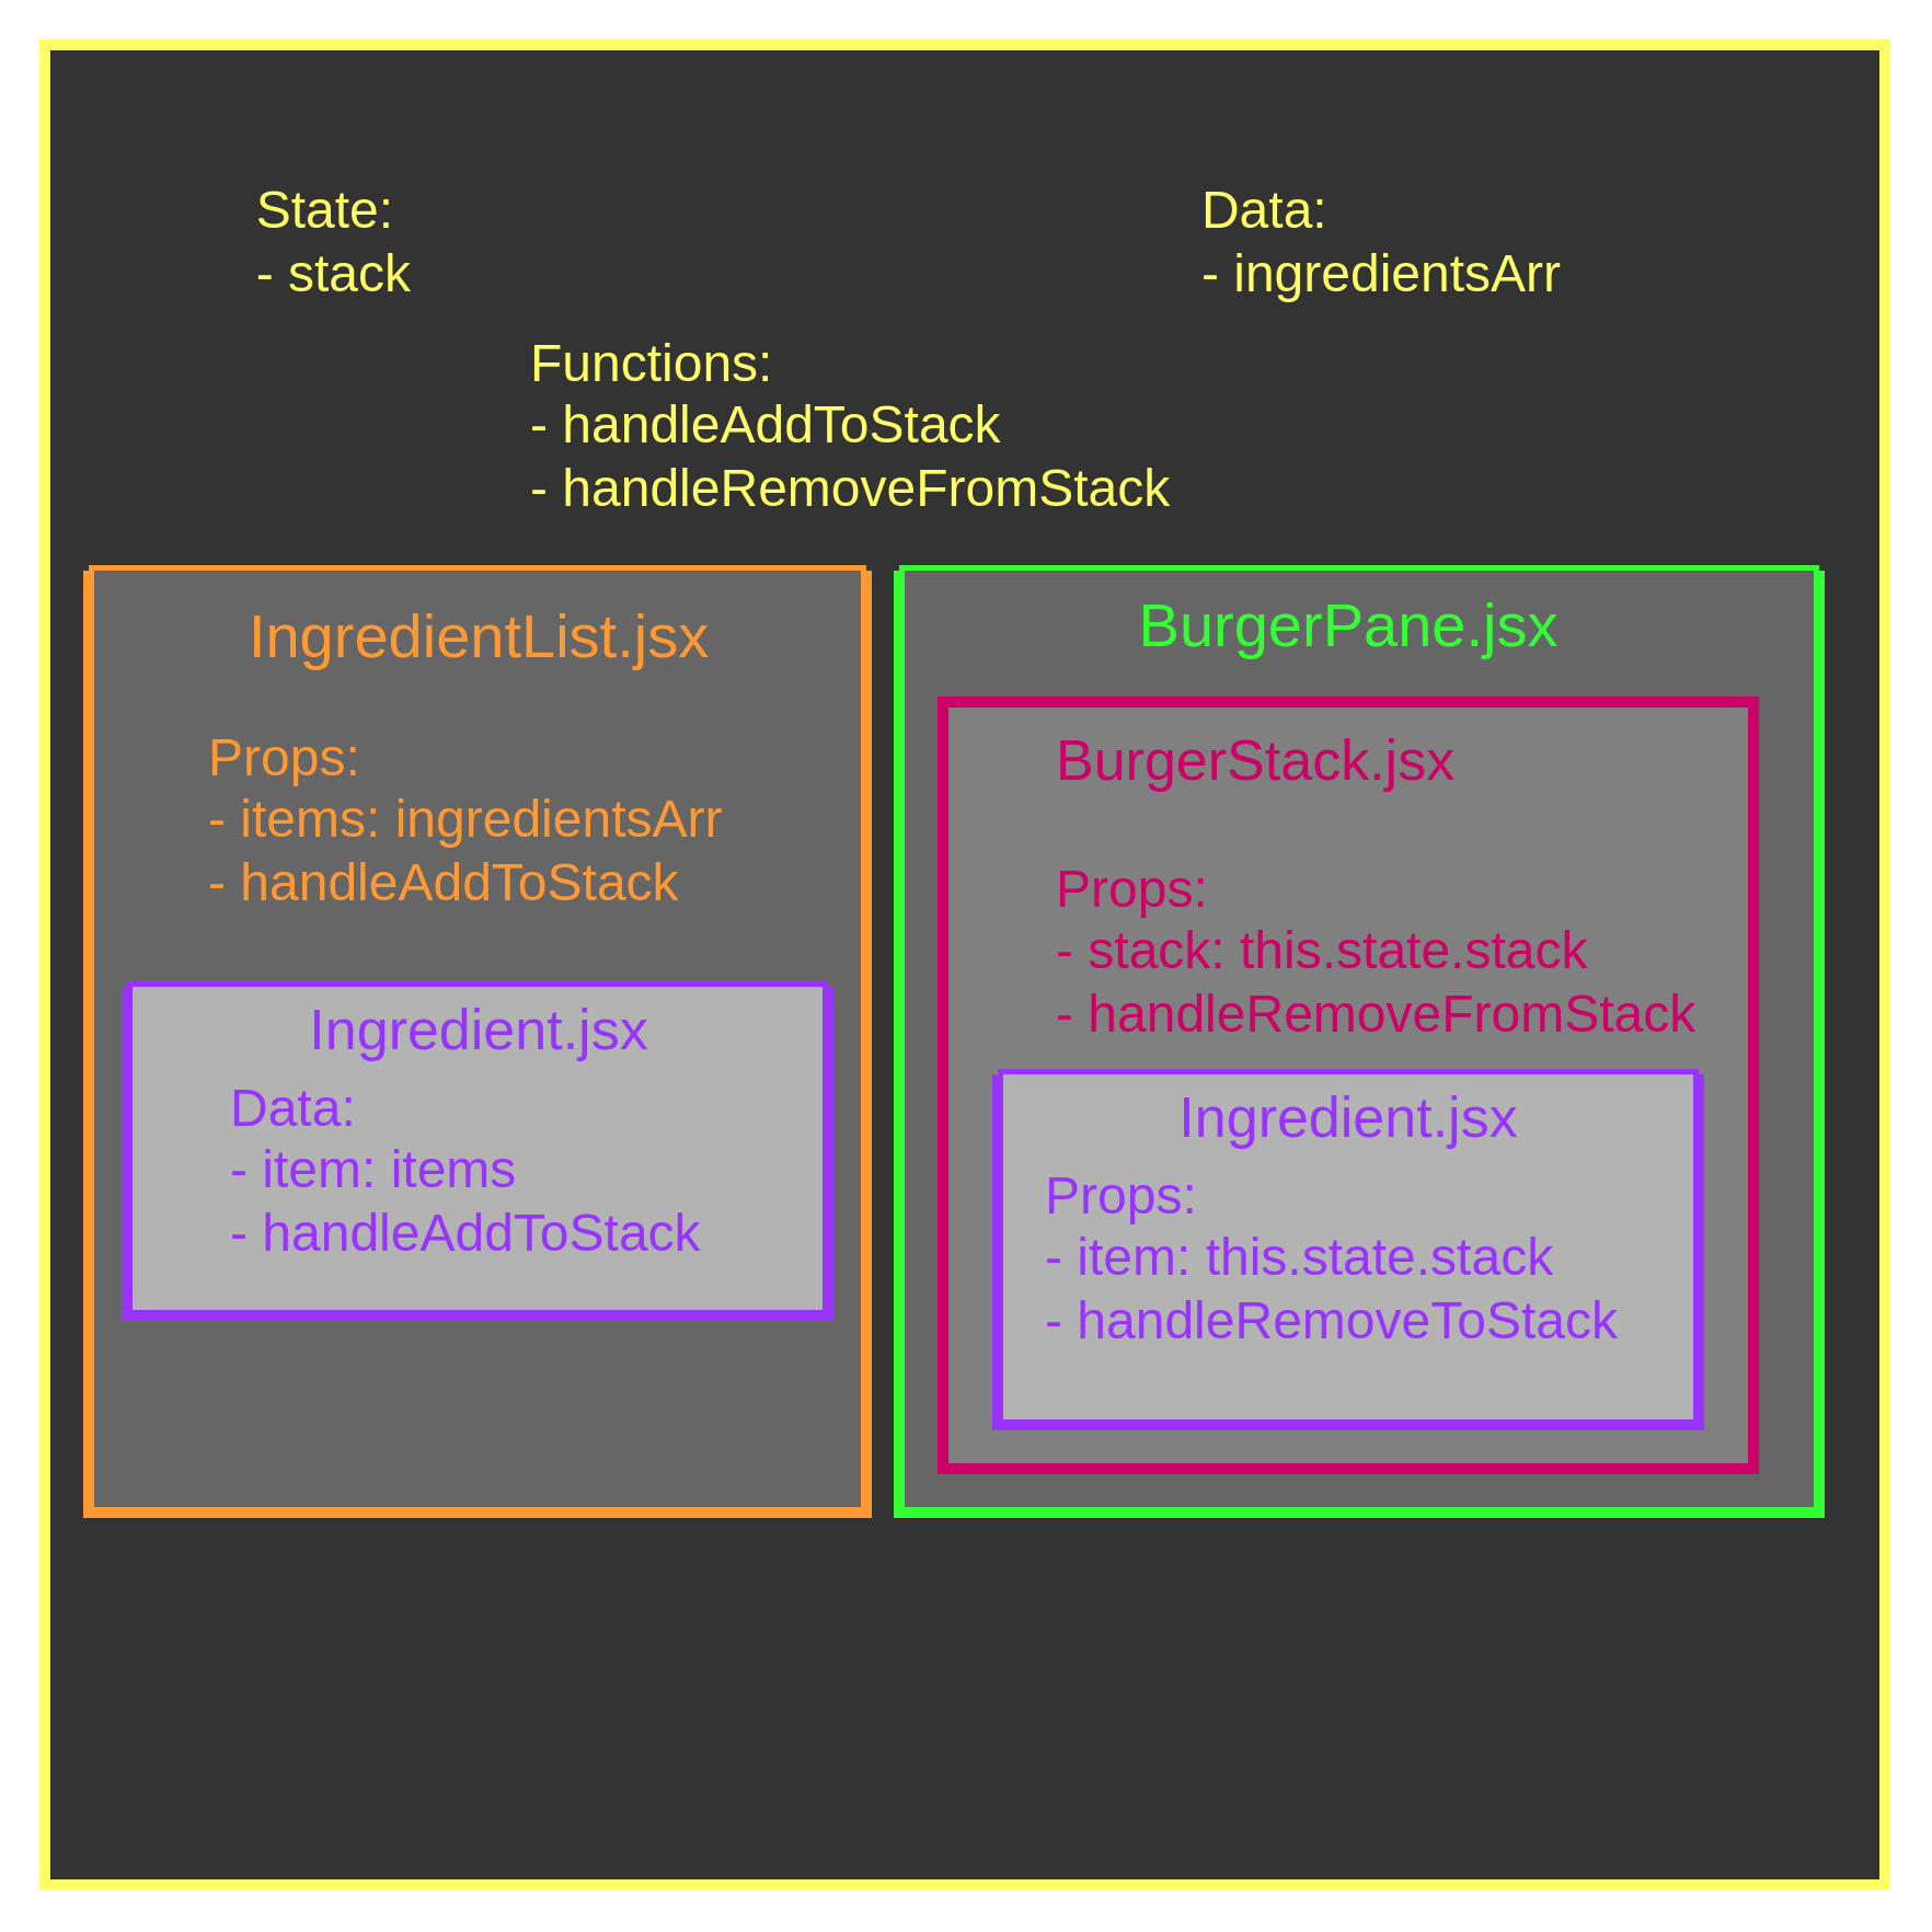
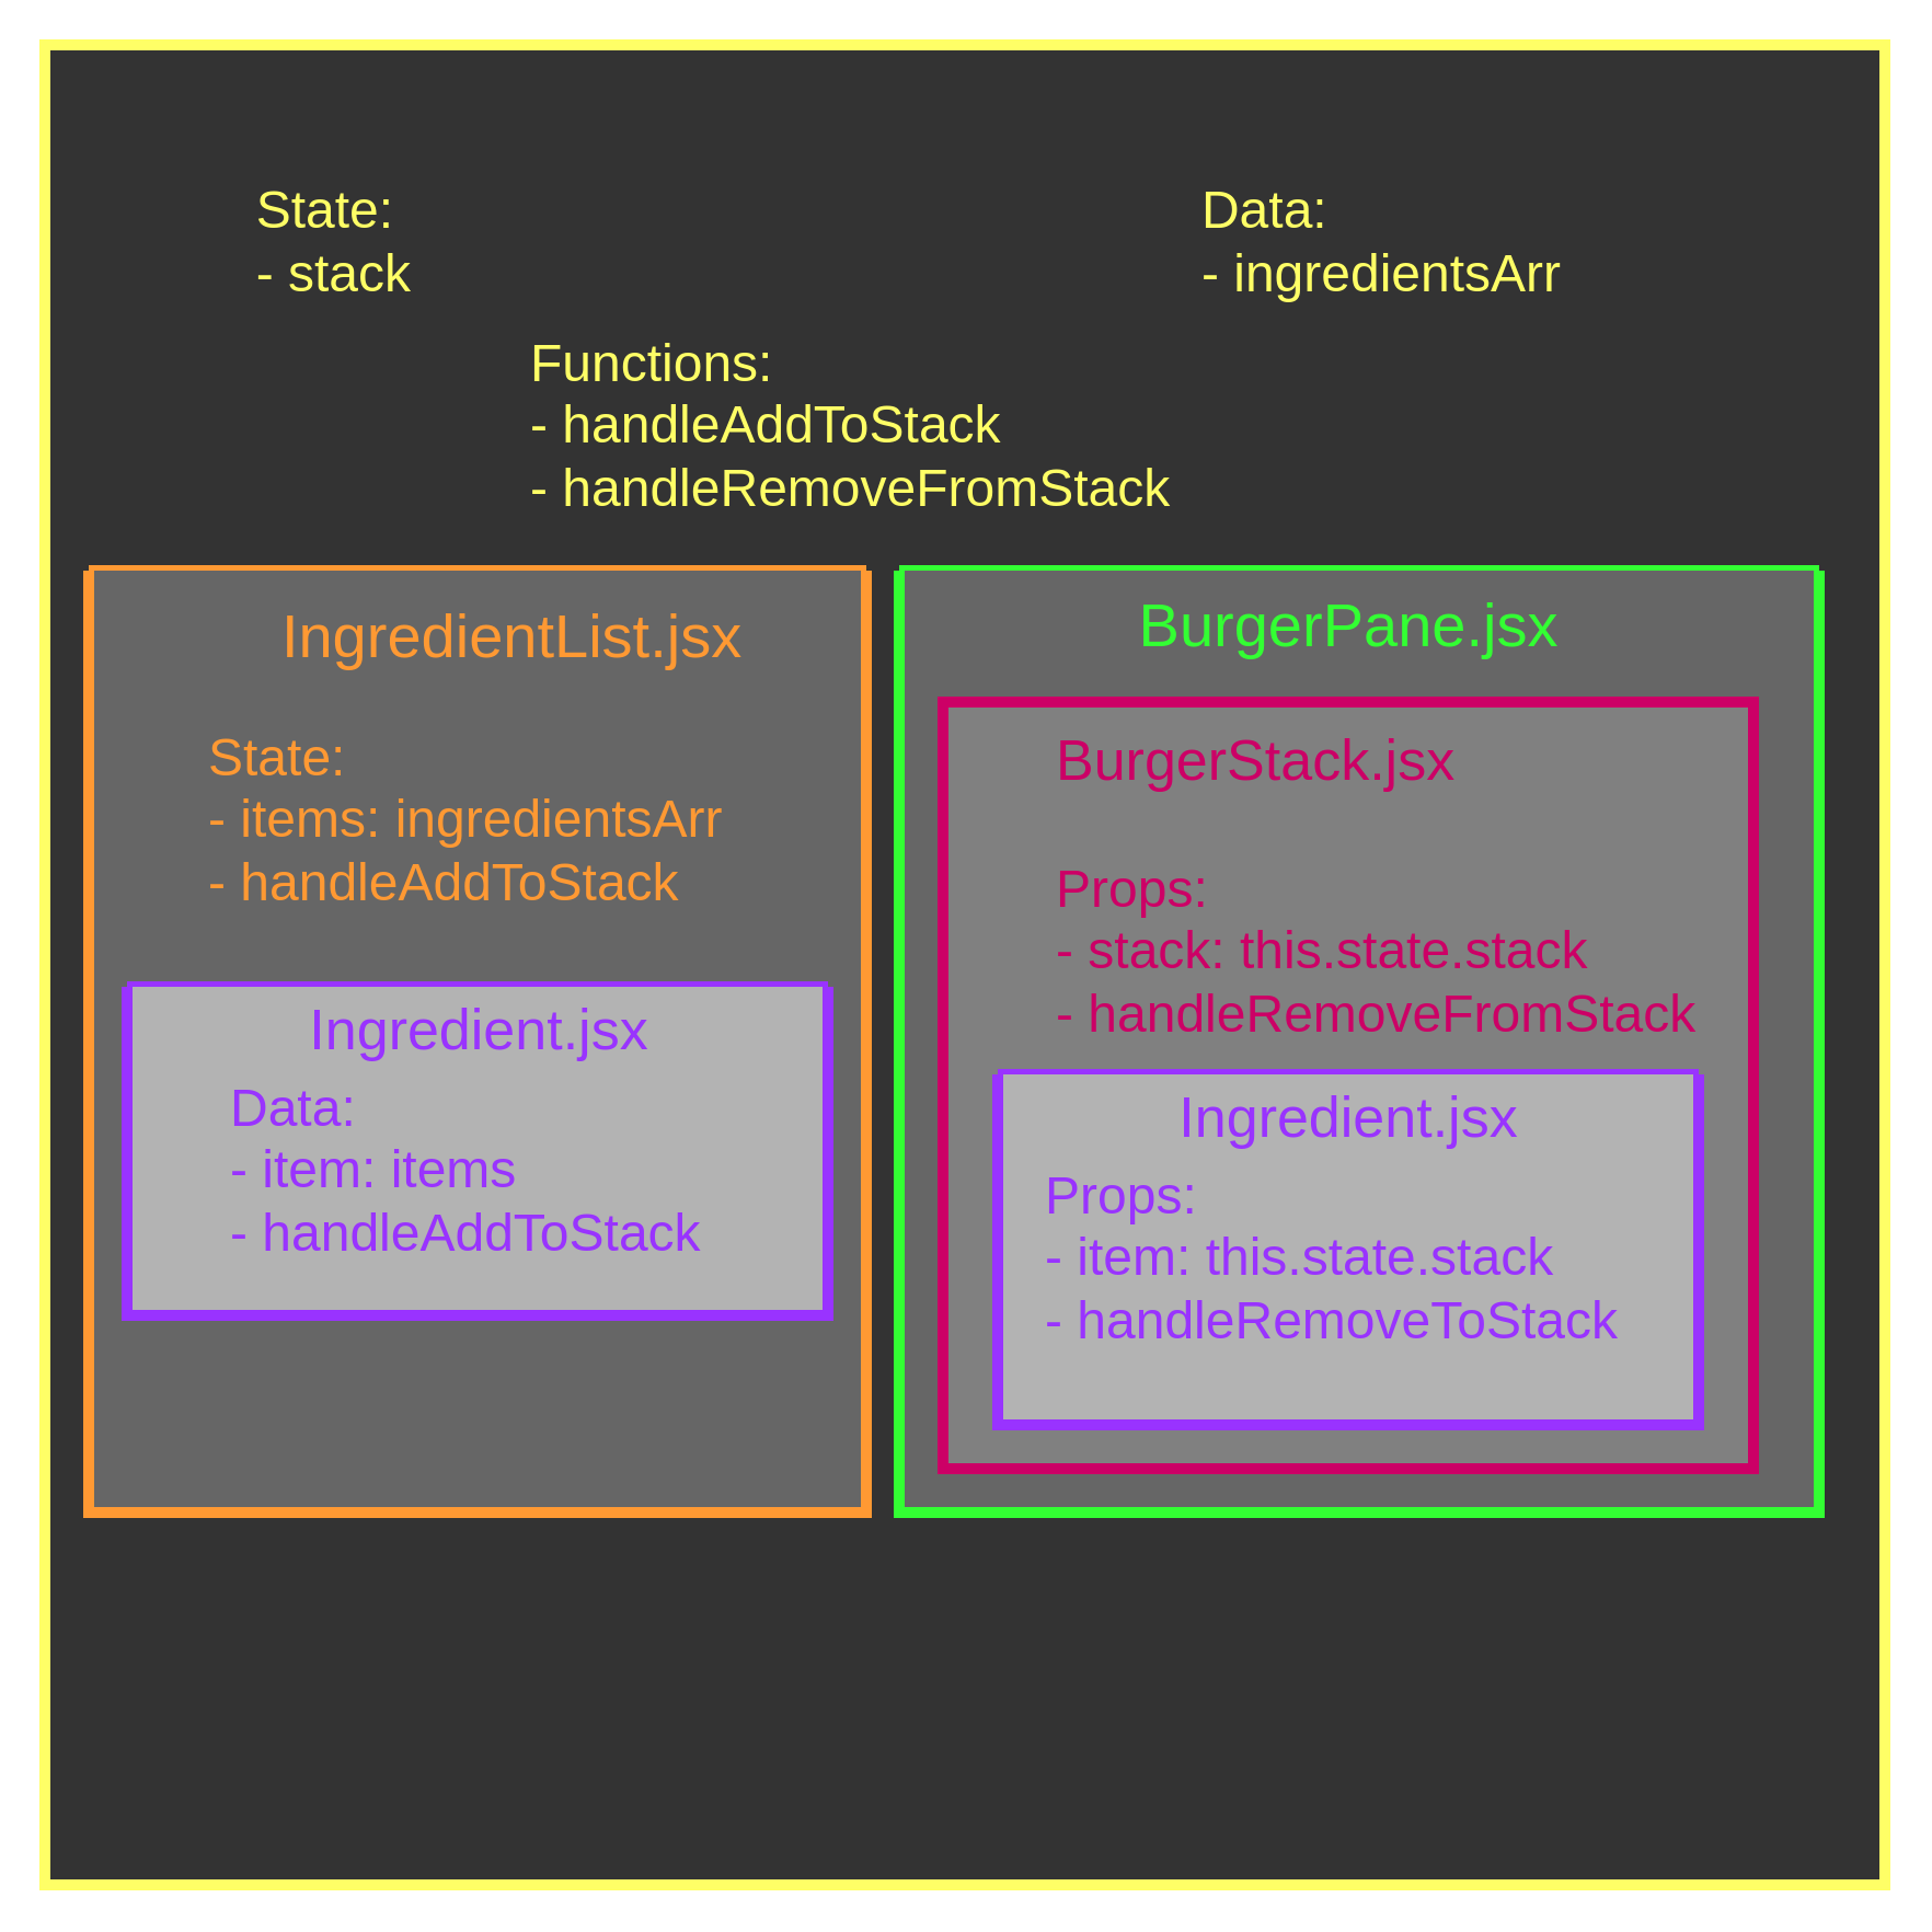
  <mxCell id="0" />
  <mxCell id="1" parent="0" />
  <mxCell id="2" value="" style="whiteSpace=wrap;html=1;aspect=fixed;fillColor=#333333;gradientColor=none;strokeColor=#FFFF66;strokeWidth=5;" parent="1" vertex="1"><mxGeometry x="20" y="20" width="840" height="840" as="geometry" /></mxCell>
  <mxCell id="3" value="&lt;div style=&quot;text-align: left&quot;&gt;&lt;span style=&quot;line-height: 1&quot;&gt;State:&lt;/span&gt;&lt;/div&gt;&lt;div style=&quot;text-align: left&quot;&gt;&lt;span style=&quot;line-height: 1&quot;&gt;- stack&amp;nbsp;&lt;/span&gt;&lt;/div&gt;" style="text;html=1;resizable=0;autosize=1;align=center;verticalAlign=middle;points=[];fillColor=none;strokeColor=none;rounded=0;fontSize=24;fontColor=#FFFF66;" parent="1" vertex="1"><mxGeometry x="110" y="80" width="90" height="60" as="geometry" /></mxCell>
  <mxCell id="4" value="Functions:&lt;br&gt;&lt;div&gt;&lt;span&gt;- handleAddToStack&lt;/span&gt;&lt;/div&gt;&lt;div&gt;&lt;span&gt;- handleRemoveFromStack&lt;/span&gt;&lt;/div&gt;" style="text;html=1;resizable=0;autosize=1;align=left;verticalAlign=bottom;points=[];fillColor=none;strokeColor=none;rounded=0;fontSize=24;fontColor=#FFFF66;" parent="1" vertex="1"><mxGeometry x="240" y="150" width="310" height="90" as="geometry" /></mxCell>
  <mxCell id="5" value="" style="swimlane;startSize=0;fontSize=24;fontColor=#33FF33;strokeColor=#33FF33;strokeWidth=5;fillColor=#666666;gradientColor=none;swimlaneLine=0;swimlaneFillColor=#666666;shadow=0;" parent="1" vertex="1"><mxGeometry x="410" y="260" width="420" height="430" as="geometry"><mxRectangle x="410" y="130" width="50" height="40" as="alternateBounds" /></mxGeometry></mxCell>
  <mxCell id="6" value="&lt;font color=&quot;#33ff33&quot;&gt;BurgerPane.jsx&lt;/font&gt;" style="text;html=1;resizable=0;autosize=1;align=center;verticalAlign=middle;points=[];fillColor=none;strokeColor=none;rounded=0;fontSize=28;fontColor=#FF9933;" parent="5" vertex="1"><mxGeometry x="100" width="210" height="50" as="geometry" /></mxCell>
  <mxCell id="7" value="" style="rounded=0;whiteSpace=wrap;html=1;shadow=0;fillColor=#808080;strokeColor=#CC0066;strokeWidth=5;fontColor=#CC0066;" vertex="1" parent="5"><mxGeometry x="20" y="60" width="370" height="350" as="geometry" /></mxCell>
  <mxCell id="8" value="&lt;div&gt;&lt;span style=&quot;line-height: 1&quot;&gt;&lt;font style=&quot;font-size: 26px;&quot;&gt;BurgerStack.jsx&lt;/font&gt;&lt;/span&gt;&lt;/div&gt;&lt;div&gt;&lt;span style=&quot;line-height: 1&quot;&gt;&lt;br&gt;&lt;/span&gt;&lt;/div&gt;&lt;div&gt;&lt;span style=&quot;line-height: 1&quot;&gt;Props:&lt;/span&gt;&lt;/div&gt;&lt;div&gt;&lt;span style=&quot;line-height: 1&quot;&gt;- stack: this.state.stack&lt;/span&gt;&lt;/div&gt;&lt;div&gt;&lt;span style=&quot;line-height: 1&quot;&gt;- handleRemoveFromStack&lt;/span&gt;&lt;/div&gt;" style="text;html=1;resizable=0;autosize=1;align=left;verticalAlign=bottom;points=[];fillColor=none;strokeColor=none;rounded=0;fontSize=24;fontColor=#CC0066;labelPosition=center;verticalLabelPosition=middle;" parent="5" vertex="1"><mxGeometry x="70" y="60" width="320" height="160" as="geometry" /></mxCell>
  <mxCell id="9" value="" style="swimlane;startSize=0;fontSize=24;fontColor=#9933FF;strokeColor=#9933FF;strokeWidth=5;fillColor=#333333;gradientColor=none;swimlaneLine=0;swimlaneFillColor=#B3B3B3;fontStyle=0" parent="5" vertex="1"><mxGeometry x="45" y="230" width="320" height="160" as="geometry" /></mxCell>
  <mxCell id="10" value="Ingredient.jsx" style="text;html=1;resizable=0;autosize=1;align=center;verticalAlign=middle;points=[];fillColor=none;strokeColor=none;rounded=0;fontSize=26;fontColor=#9933FF;" parent="9" vertex="1"><mxGeometry x="70" width="180" height="40" as="geometry" /></mxCell>
  <mxCell id="11" value="&lt;div&gt;&lt;span style=&quot;line-height: 1&quot;&gt;Props:&lt;/span&gt;&lt;/div&gt;&lt;div&gt;&lt;span style=&quot;line-height: 1&quot;&gt;- item: this.state.stack&lt;/span&gt;&lt;/div&gt;&lt;div&gt;&lt;span&gt;- handleRemoveToStack&lt;/span&gt;&lt;/div&gt;" style="text;html=1;resizable=0;autosize=1;align=left;verticalAlign=bottom;points=[];fillColor=none;strokeColor=none;rounded=0;fontSize=24;fontColor=#9933FF;labelPosition=center;verticalLabelPosition=middle;" parent="9" vertex="1"><mxGeometry x="20" y="40" width="280" height="90" as="geometry" /></mxCell>
  <mxCell id="12" value="" style="swimlane;startSize=0;fontSize=24;fontColor=#33FF33;strokeColor=#FF9933;strokeWidth=5;fillColor=#666666;gradientColor=none;swimlaneLine=0;swimlaneFillColor=#666666;" parent="1" vertex="1"><mxGeometry x="40" y="260" width="355" height="430" as="geometry"><mxRectangle x="410" y="130" width="50" height="40" as="alternateBounds" /></mxGeometry></mxCell>
- <mxCell id="13" value="IngredientList.jsx" style="text;html=1;resizable=0;autosize=1;align=center;verticalAlign=middle;points=[];fillColor=none;strokeColor=none;rounded=0;fontSize=28;fontColor=#FF9933;" parent="12" vertex="1"><mxGeometry x="62.5" y="5" width="230" height="50" as="geometry" /></mxCell>
- <mxCell id="14" value="&lt;div&gt;&lt;span style=&quot;line-height: 1&quot;&gt;Props:&lt;/span&gt;&lt;/div&gt;&lt;div&gt;&lt;span style=&quot;line-height: 1&quot;&gt;- items: ingredientsArr&lt;/span&gt;&lt;/div&gt;&lt;div&gt;&lt;span style=&quot;line-height: 1&quot;&gt;- handleAddToStack&lt;/span&gt;&lt;/div&gt;" style="text;html=1;resizable=0;autosize=1;align=left;verticalAlign=bottom;points=[];fillColor=none;strokeColor=none;rounded=0;fontSize=24;fontColor=#FF9933;labelPosition=center;verticalLabelPosition=middle;" parent="12" vertex="1"><mxGeometry x="52.5" y="70" width="250" height="90" as="geometry" /></mxCell>
+ <mxCell id="13" value="IngredientList.jsx" style="text;html=1;resizable=0;autosize=1;align=center;verticalAlign=middle;points=[];fillColor=none;strokeColor=none;rounded=0;fontSize=28;fontColor=#FF9933;" parent="12" vertex="1"><mxGeometry x="77.5" y="5" width="230" height="50" as="geometry" /></mxCell>
+ <mxCell id="14" value="&lt;div&gt;&lt;span style=&quot;line-height: 1&quot;&gt;State:&lt;/span&gt;&lt;/div&gt;&lt;div&gt;&lt;span style=&quot;line-height: 1&quot;&gt;- items: ingredientsArr&lt;/span&gt;&lt;/div&gt;&lt;div&gt;&lt;span style=&quot;line-height: 1&quot;&gt;- handleAddToStack&lt;/span&gt;&lt;/div&gt;" style="text;html=1;resizable=0;autosize=1;align=left;verticalAlign=bottom;points=[];fillColor=none;strokeColor=none;rounded=0;fontSize=24;fontColor=#FF9933;labelPosition=center;verticalLabelPosition=middle;" parent="12" vertex="1"><mxGeometry x="52.5" y="70" width="250" height="90" as="geometry" /></mxCell>
  <mxCell id="15" value="" style="swimlane;startSize=0;fontSize=24;fontColor=#9933FF;strokeColor=#9933FF;strokeWidth=5;fillColor=#333333;gradientColor=none;swimlaneLine=0;swimlaneFillColor=#B3B3B3;" parent="12" vertex="1"><mxGeometry x="17.5" y="190" width="320" height="150" as="geometry" /></mxCell>
  <mxCell id="16" value="Ingredient.jsx" style="text;html=1;resizable=0;autosize=1;align=center;verticalAlign=middle;points=[];fillColor=none;strokeColor=none;rounded=0;fontSize=26;fontColor=#9933FF;" parent="15" vertex="1"><mxGeometry x="70" width="180" height="40" as="geometry" /></mxCell>
  <mxCell id="17" value="&lt;div&gt;&lt;span style=&quot;line-height: 1&quot;&gt;Data:&lt;/span&gt;&lt;/div&gt;&lt;div&gt;&lt;span style=&quot;line-height: 1&quot;&gt;- item: items&lt;/span&gt;&lt;/div&gt;&lt;div&gt;&lt;span&gt;- handleAddToStack&lt;/span&gt;&lt;/div&gt;" style="text;html=1;resizable=0;autosize=1;align=left;verticalAlign=bottom;points=[];fillColor=none;strokeColor=none;rounded=0;fontSize=24;fontColor=#9933FF;labelPosition=center;verticalLabelPosition=middle;" parent="15" vertex="1"><mxGeometry x="45" y="40" width="230" height="90" as="geometry" /></mxCell>
  <mxCell id="18" value="&lt;div style=&quot;text-align: left&quot;&gt;Data:&lt;/div&gt;&lt;div style=&quot;text-align: left&quot;&gt;- ingredientsArr&lt;/div&gt;" style="text;html=1;resizable=0;autosize=1;align=center;verticalAlign=middle;points=[];fillColor=none;strokeColor=none;rounded=0;fontSize=24;fontColor=#FFFF66;" parent="1" vertex="1"><mxGeometry x="540" y="80" width="180" height="60" as="geometry" /></mxCell>
